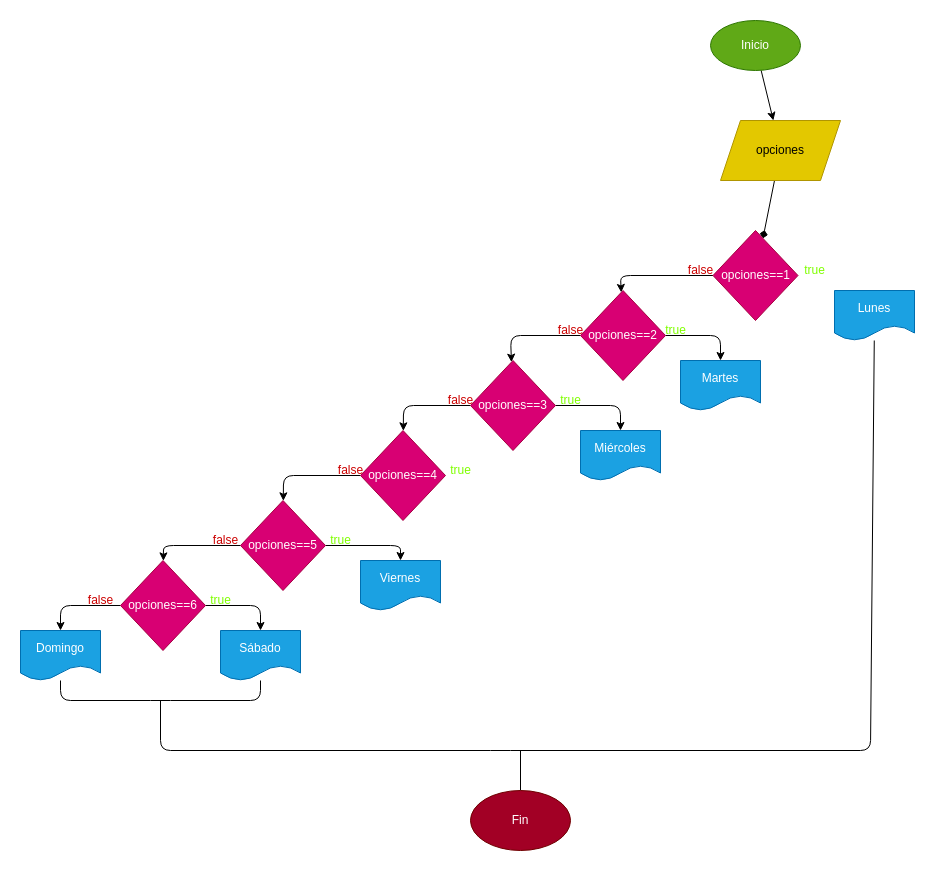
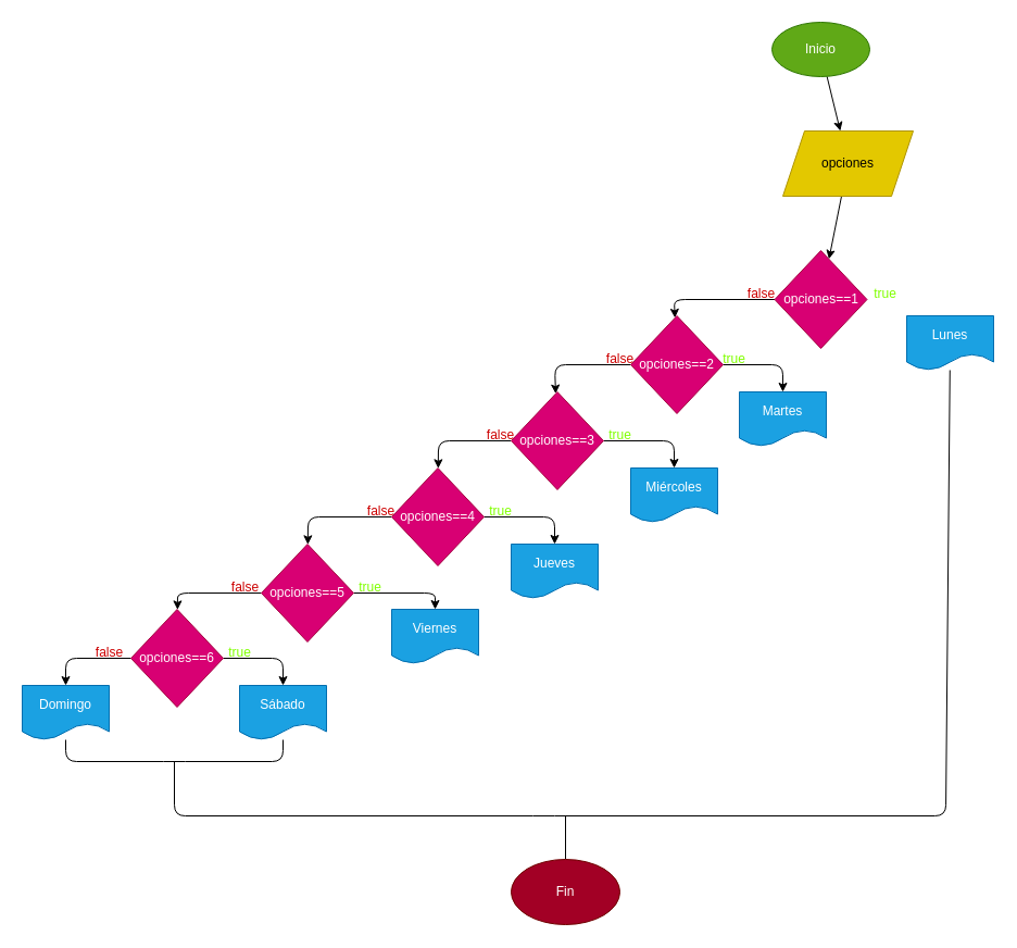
  <mxCell id="0" />
  <mxCell id="1" parent="0" />
  <mxCell id="2" value="" style="edgeStyle=none;html=1;" edge="1" parent="1" source="3" target="5"><mxGeometry relative="1" as="geometry" /></mxCell>
  <mxCell id="3" value="Inicio" style="ellipse;whiteSpace=wrap;html=1;fillColor=#60a917;fontColor=#ffffff;strokeColor=#2D7600;" vertex="1" parent="1"><mxGeometry x="710" y="20" width="90" height="50" as="geometry" /></mxCell>
- <mxCell id="4" value="" style="edgeStyle=none;html=1;endArrow=diamond;" edge="1" parent="1" source="5" target="7"><mxGeometry relative="1" as="geometry" /></mxCell>
+ <mxCell id="4" value="" style="edgeStyle=none;html=1;" edge="1" parent="1" source="5" target="7"><mxGeometry relative="1" as="geometry" /></mxCell>
  <mxCell id="5" value="opciones" style="shape=parallelogram;perimeter=parallelogramPerimeter;whiteSpace=wrap;html=1;fixedSize=1;fillColor=#e3c800;strokeColor=#B09500;fontColor=#000000;" vertex="1" parent="1"><mxGeometry x="720" y="120" width="120" height="60" as="geometry" /></mxCell>
  <mxCell id="6" style="edgeStyle=none;html=1;" edge="1" parent="1" source="7" target="12"><mxGeometry relative="1" as="geometry"><Array as="points"><mxPoint x="620" y="275" /></Array></mxGeometry></mxCell>
  <mxCell id="7" value="opciones==1" style="rhombus;whiteSpace=wrap;html=1;fillColor=#d80073;strokeColor=#A50040;fontColor=#ffffff;" vertex="1" parent="1"><mxGeometry x="712.5" y="230" width="85" height="90" as="geometry" /></mxCell>
  <mxCell id="8" style="edgeStyle=none;html=1;endArrow=none;endFill=0;" edge="1" parent="1" source="9"><mxGeometry relative="1" as="geometry"><mxPoint x="160" y="700" as="targetPoint" /><Array as="points"><mxPoint x="870" y="750" /><mxPoint x="500" y="750" /><mxPoint x="160" y="750" /></Array></mxGeometry></mxCell>
  <mxCell id="9" value="Lunes" style="shape=document;whiteSpace=wrap;html=1;boundedLbl=1;fillColor=#1ba1e2;fontColor=#ffffff;strokeColor=#006EAF;" vertex="1" parent="1"><mxGeometry x="834" y="290" width="80" height="50" as="geometry" /></mxCell>
  <mxCell id="10" style="edgeStyle=none;html=1;" edge="1" parent="1" source="12" target="13"><mxGeometry relative="1" as="geometry"><Array as="points"><mxPoint x="720" y="335" /></Array></mxGeometry></mxCell>
  <mxCell id="11" style="edgeStyle=none;html=1;" edge="1" parent="1" source="12" target="16"><mxGeometry relative="1" as="geometry"><Array as="points"><mxPoint x="510" y="335" /></Array></mxGeometry></mxCell>
  <mxCell id="12" value="opciones==2" style="rhombus;whiteSpace=wrap;html=1;fillColor=#d80073;strokeColor=#A50040;fontColor=#ffffff;" vertex="1" parent="1"><mxGeometry x="580" y="290" width="85" height="90" as="geometry" /></mxCell>
  <mxCell id="13" value="Martes" style="shape=document;whiteSpace=wrap;html=1;boundedLbl=1;fillColor=#1ba1e2;fontColor=#ffffff;strokeColor=#006EAF;" vertex="1" parent="1"><mxGeometry x="680" y="360" width="80" height="50" as="geometry" /></mxCell>
  <mxCell id="14" style="edgeStyle=none;html=1;" edge="1" parent="1" source="16" target="17"><mxGeometry relative="1" as="geometry"><Array as="points"><mxPoint x="620" y="405" /></Array></mxGeometry></mxCell>
  <mxCell id="15" style="edgeStyle=none;html=1;" edge="1" parent="1" source="16" target="20"><mxGeometry relative="1" as="geometry"><Array as="points"><mxPoint x="403" y="405" /></Array></mxGeometry></mxCell>
  <mxCell id="16" value="opciones==3" style="rhombus;whiteSpace=wrap;html=1;fillColor=#d80073;strokeColor=#A50040;fontColor=#ffffff;" vertex="1" parent="1"><mxGeometry x="470" y="360" width="85" height="90" as="geometry" /></mxCell>
  <mxCell id="17" value="Miércoles" style="shape=document;whiteSpace=wrap;html=1;boundedLbl=1;fillColor=#1ba1e2;fontColor=#ffffff;strokeColor=#006EAF;" vertex="1" parent="1"><mxGeometry x="580" y="430" width="80" height="50" as="geometry" /></mxCell>
+ <mxCell id="18" style="edgeStyle=none;html=1;" edge="1" parent="1" source="20" target="21"><mxGeometry relative="1" as="geometry"><Array as="points"><mxPoint x="510" y="475" /></Array></mxGeometry></mxCell>
  <mxCell id="19" style="edgeStyle=none;html=1;" edge="1" parent="1" source="20" target="24"><mxGeometry relative="1" as="geometry"><Array as="points"><mxPoint x="283" y="475" /></Array></mxGeometry></mxCell>
  <mxCell id="20" value="opciones==4" style="rhombus;whiteSpace=wrap;html=1;fillColor=#d80073;strokeColor=#A50040;fontColor=#ffffff;" vertex="1" parent="1"><mxGeometry x="360" y="430" width="85" height="90" as="geometry" /></mxCell>
+ <mxCell id="21" value="Jueves" style="shape=document;whiteSpace=wrap;html=1;boundedLbl=1;fillColor=#1ba1e2;fontColor=#ffffff;strokeColor=#006EAF;" vertex="1" parent="1"><mxGeometry x="470" y="500" width="80" height="50" as="geometry" /></mxCell>
  <mxCell id="22" style="edgeStyle=none;html=1;" edge="1" parent="1" source="24" target="25"><mxGeometry relative="1" as="geometry"><Array as="points"><mxPoint x="400" y="545" /></Array></mxGeometry></mxCell>
  <mxCell id="23" style="edgeStyle=none;html=1;" edge="1" parent="1" source="24" target="28"><mxGeometry relative="1" as="geometry"><Array as="points"><mxPoint x="163" y="545" /></Array></mxGeometry></mxCell>
  <mxCell id="24" value="opciones==5" style="rhombus;whiteSpace=wrap;html=1;fillColor=#d80073;strokeColor=#A50040;fontColor=#ffffff;" vertex="1" parent="1"><mxGeometry x="240" y="500" width="85" height="90" as="geometry" /></mxCell>
  <mxCell id="25" value="Viernes" style="shape=document;whiteSpace=wrap;html=1;boundedLbl=1;fillColor=#1ba1e2;fontColor=#ffffff;strokeColor=#006EAF;" vertex="1" parent="1"><mxGeometry x="360" y="560" width="80" height="50" as="geometry" /></mxCell>
  <mxCell id="26" style="edgeStyle=none;html=1;" edge="1" parent="1" source="28" target="29"><mxGeometry relative="1" as="geometry"><Array as="points"><mxPoint x="260" y="605" /></Array></mxGeometry></mxCell>
  <mxCell id="27" style="edgeStyle=none;html=1;" edge="1" parent="1" source="28" target="31"><mxGeometry relative="1" as="geometry"><Array as="points"><mxPoint x="60" y="605" /></Array></mxGeometry></mxCell>
  <mxCell id="28" value="opciones==6" style="rhombus;whiteSpace=wrap;html=1;fillColor=#d80073;strokeColor=#A50040;fontColor=#ffffff;" vertex="1" parent="1"><mxGeometry x="120" y="560" width="85" height="90" as="geometry" /></mxCell>
  <mxCell id="29" value="Sábado" style="shape=document;whiteSpace=wrap;html=1;boundedLbl=1;fillColor=#1ba1e2;fontColor=#ffffff;strokeColor=#006EAF;" vertex="1" parent="1"><mxGeometry x="220" y="630" width="80" height="50" as="geometry" /></mxCell>
  <mxCell id="30" style="edgeStyle=none;html=1;endArrow=none;endFill=0;" edge="1" parent="1" source="31" target="29"><mxGeometry relative="1" as="geometry"><Array as="points"><mxPoint x="60" y="700" /><mxPoint x="160" y="700" /><mxPoint x="260" y="700" /></Array></mxGeometry></mxCell>
  <mxCell id="31" value="Domingo" style="shape=document;whiteSpace=wrap;html=1;boundedLbl=1;fillColor=#1ba1e2;fontColor=#ffffff;strokeColor=#006EAF;" vertex="1" parent="1"><mxGeometry x="20" y="630" width="80" height="50" as="geometry" /></mxCell>
  <mxCell id="32" style="edgeStyle=none;html=1;endArrow=none;endFill=0;" edge="1" parent="1" source="33"><mxGeometry relative="1" as="geometry"><mxPoint x="520" y="750" as="targetPoint" /></mxGeometry></mxCell>
  <mxCell id="33" value="Fin" style="ellipse;whiteSpace=wrap;html=1;fillColor=#a20025;fontColor=#ffffff;strokeColor=#6F0000;" vertex="1" parent="1"><mxGeometry x="470" y="790" width="100" height="60" as="geometry" /></mxCell>
  <mxCell id="34" value="true" style="text;html=1;align=center;verticalAlign=middle;resizable=0;points=[];autosize=1;strokeColor=none;fillColor=none;fontColor=#80FF00;" vertex="1" parent="1"><mxGeometry x="794" y="260" width="40" height="20" as="geometry" /></mxCell>
  <mxCell id="35" value="true" style="text;html=1;align=center;verticalAlign=middle;resizable=0;points=[];autosize=1;strokeColor=none;fillColor=none;fontColor=#80FF00;" vertex="1" parent="1"><mxGeometry x="655" y="320" width="40" height="20" as="geometry" /></mxCell>
  <mxCell id="36" value="true" style="text;html=1;align=center;verticalAlign=middle;resizable=0;points=[];autosize=1;strokeColor=none;fillColor=none;fontColor=#80FF00;" vertex="1" parent="1"><mxGeometry x="550" y="390" width="40" height="20" as="geometry" /></mxCell>
  <mxCell id="37" value="true" style="text;html=1;align=center;verticalAlign=middle;resizable=0;points=[];autosize=1;strokeColor=none;fillColor=none;fontColor=#80FF00;" vertex="1" parent="1"><mxGeometry x="440" y="460" width="40" height="20" as="geometry" /></mxCell>
  <mxCell id="38" value="true" style="text;html=1;align=center;verticalAlign=middle;resizable=0;points=[];autosize=1;strokeColor=none;fillColor=none;fontColor=#80FF00;" vertex="1" parent="1"><mxGeometry x="320" y="530" width="40" height="20" as="geometry" /></mxCell>
  <mxCell id="39" value="true" style="text;html=1;align=center;verticalAlign=middle;resizable=0;points=[];autosize=1;strokeColor=none;fillColor=none;fontColor=#80FF00;" vertex="1" parent="1"><mxGeometry x="200" y="590" width="40" height="20" as="geometry" /></mxCell>
  <mxCell id="40" value="&lt;font color=&quot;#cc0000&quot;&gt;false&lt;/font&gt;" style="text;html=1;align=center;verticalAlign=middle;resizable=0;points=[];autosize=1;strokeColor=none;fillColor=none;fontColor=#80FF00;" vertex="1" parent="1"><mxGeometry x="680" y="260" width="40" height="20" as="geometry" /></mxCell>
  <mxCell id="41" value="&lt;font color=&quot;#cc0000&quot;&gt;false&lt;/font&gt;" style="text;html=1;align=center;verticalAlign=middle;resizable=0;points=[];autosize=1;strokeColor=none;fillColor=none;fontColor=#80FF00;" vertex="1" parent="1"><mxGeometry x="550" y="320" width="40" height="20" as="geometry" /></mxCell>
  <mxCell id="42" value="&lt;font color=&quot;#cc0000&quot;&gt;false&lt;/font&gt;" style="text;html=1;align=center;verticalAlign=middle;resizable=0;points=[];autosize=1;strokeColor=none;fillColor=none;fontColor=#80FF00;" vertex="1" parent="1"><mxGeometry x="440" y="390" width="40" height="20" as="geometry" /></mxCell>
  <mxCell id="43" value="&lt;font color=&quot;#cc0000&quot;&gt;false&lt;/font&gt;" style="text;html=1;align=center;verticalAlign=middle;resizable=0;points=[];autosize=1;strokeColor=none;fillColor=none;fontColor=#80FF00;" vertex="1" parent="1"><mxGeometry x="330" y="460" width="40" height="20" as="geometry" /></mxCell>
  <mxCell id="44" value="&lt;font color=&quot;#cc0000&quot;&gt;false&lt;/font&gt;" style="text;html=1;align=center;verticalAlign=middle;resizable=0;points=[];autosize=1;strokeColor=none;fillColor=none;fontColor=#80FF00;" vertex="1" parent="1"><mxGeometry x="205" y="530" width="40" height="20" as="geometry" /></mxCell>
  <mxCell id="45" value="&lt;font color=&quot;#cc0000&quot;&gt;false&lt;/font&gt;" style="text;html=1;align=center;verticalAlign=middle;resizable=0;points=[];autosize=1;strokeColor=none;fillColor=none;fontColor=#80FF00;" vertex="1" parent="1"><mxGeometry x="80" y="590" width="40" height="20" as="geometry" /></mxCell>
